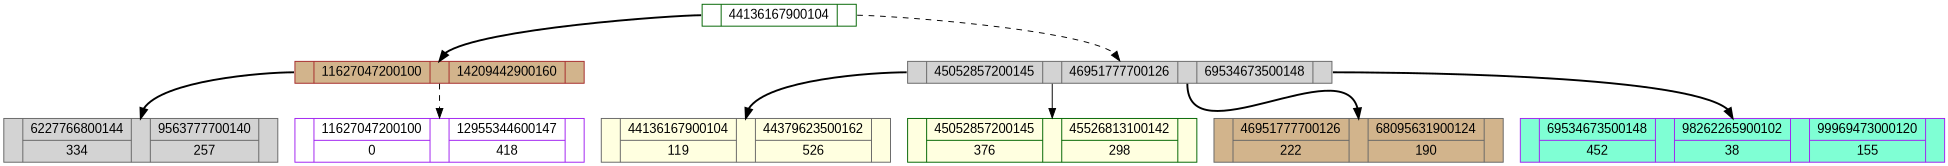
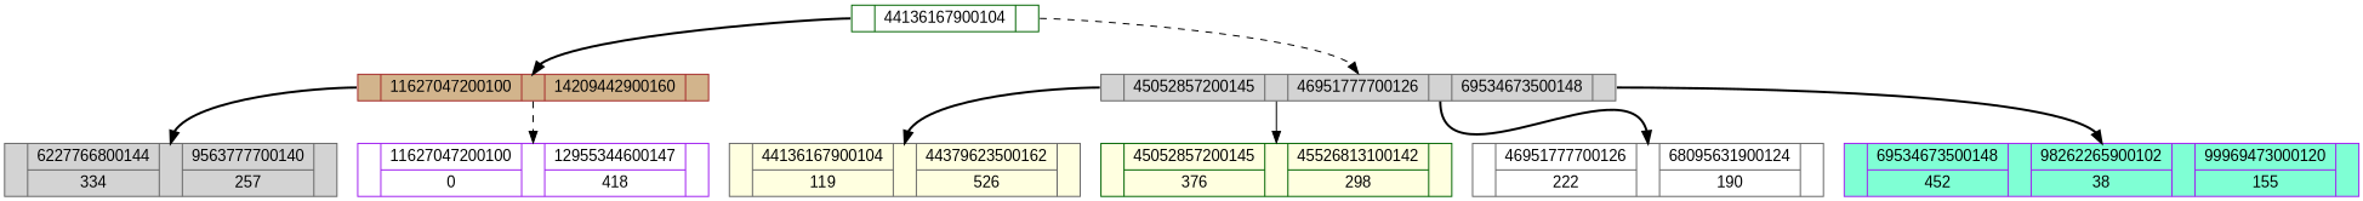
  digraph {
    fontname="Liberation Sans"
    node [color=gray40 fillcolor=white fontname="Liberation Sans" shape=record style=filled]
    edge [fontname="Liberation Sans" headport=f2 style=bold tailport=f0]
    n1 [color=darkgreen height=.1 label="<f0> | <f1> 44136167900104 | <f2>"]
    n2 [color=brown fillcolor=tan height=.1 label="<f0> | <f1> 11627047200100 | <f2> | <f3> 14209442900160 | <f4>"]
    n3 [fillcolor=lightgrey height=.1 label="<f0> | <f1> 45052857200145 | <f2> | <f3> 46951777700126 | <f4> | <f5> 69534673500148 | <f6>"]
    n4 [fillcolor=lightgrey height=.1 label="<f0> | { <f1> 6227766800144 | {334} }| <f2> | { <f3> 9563777700140 | {257} }| <f4>"]
    n5 [color=purple height=.1 label="<f0> | { <f1> 11627047200100 | {0} }| <f2> | { <f3> 12955344600147 | {418} }| <f4>"]
    n6 [fillcolor=lightyellow height=.1 label="<f0> | { <f1> 44136167900104 | {119} }| <f2> | { <f3> 44379623500162 | {526} }| <f4>"]
    n7 [color=darkgreen fillcolor=lightyellow height=.1 label="<f0> | { <f1> 45052857200145 | {376} }| <f2> | { <f3> 45526813100142 | {298} }| <f4>"]
-   n8 [fillcolor=tan height=.1 label="<f0> | { <f1> 46951777700126 | {222} }| <f2> | { <f3> 68095631900124 | {190} }| <f4>"]
+   n8 [height=.1 label="<f0> | { <f1> 46951777700126 | {222} }| <f2> | { <f3> 68095631900124 | {190} }| <f4>"]
    n9 [color=purple fillcolor=aquamarine height=.1 label="<f0> | { <f1> 69534673500148 | {452} }| <f2> | { <f3> 98262265900102 | {38} }| <f4> | { <f5> 99969473000120 | {155} }| <f6>"]
    n1 -> n2
    n1 -> n3 [headport=f3 style=dashed tailport=f2]
    n2 -> n4
    n2 -> n5 [style=dashed tailport=f2]
    n3 -> n6
    n3 -> n7 [style=solid tailport=f2]
    n3 -> n8 [tailport=f4]
    n3 -> n9 [headport=f3 tailport=f6]
  }
